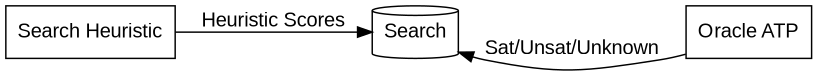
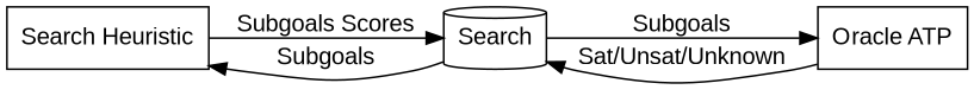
  digraph {
    fontname="Liberation Sans"
    rankdir=LR
    node [fontname="Liberation Sans" shape=box]
    edge [fontname="Liberation Sans"]
    n1 [label="Search Heuristic"]
    n2 [label=Search shape=cylinder]
    n3 [label="Oracle ATP"]
-   n1 -> n2 [label="Heuristic Scores"]
+   n1 -> n2 [label="Subgoals Scores"]
+   n2 -> n1 [label=Subgoals]
+   n2 -> n3 [label=Subgoals]
    n3 -> n2 [label="Sat/Unsat/Unknown"]
  }
